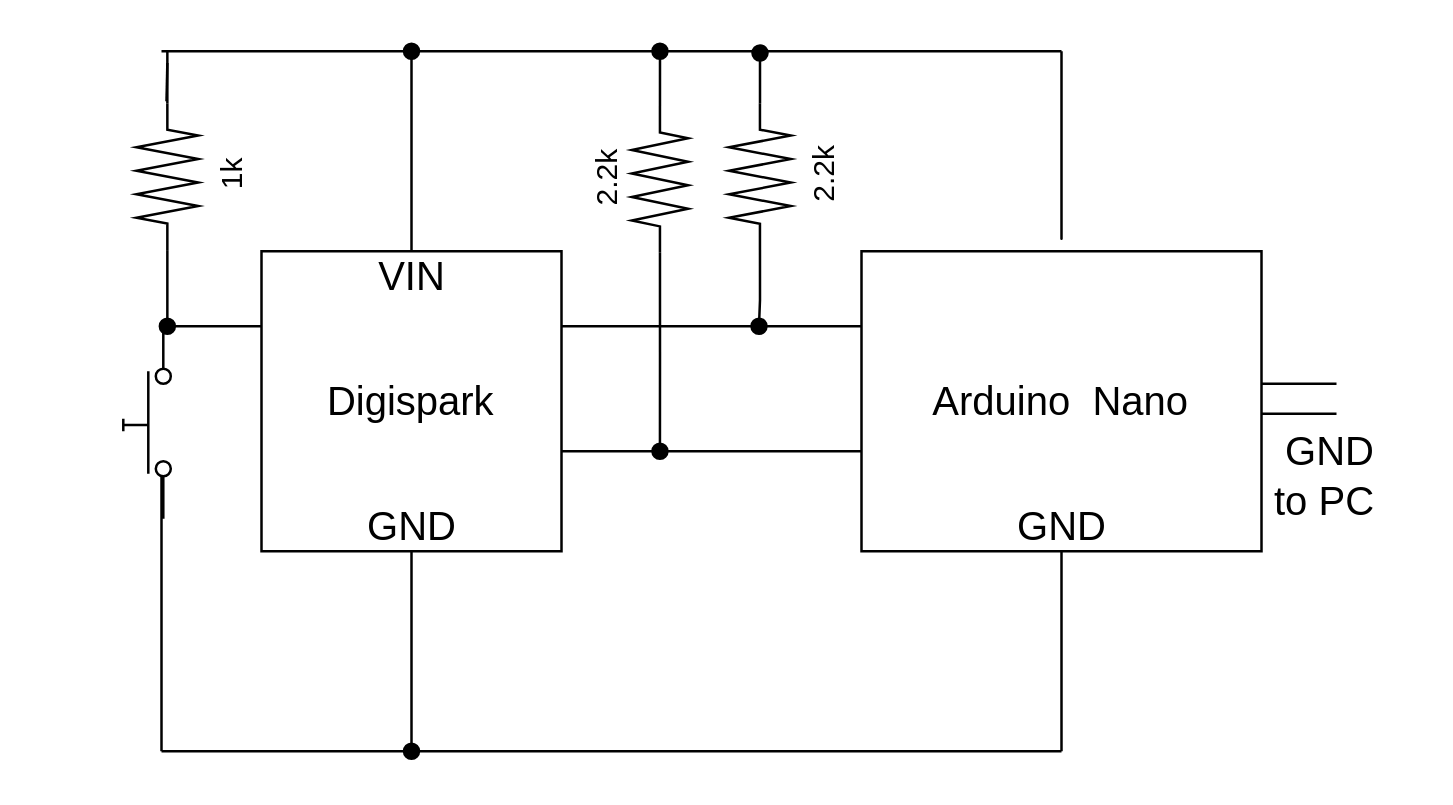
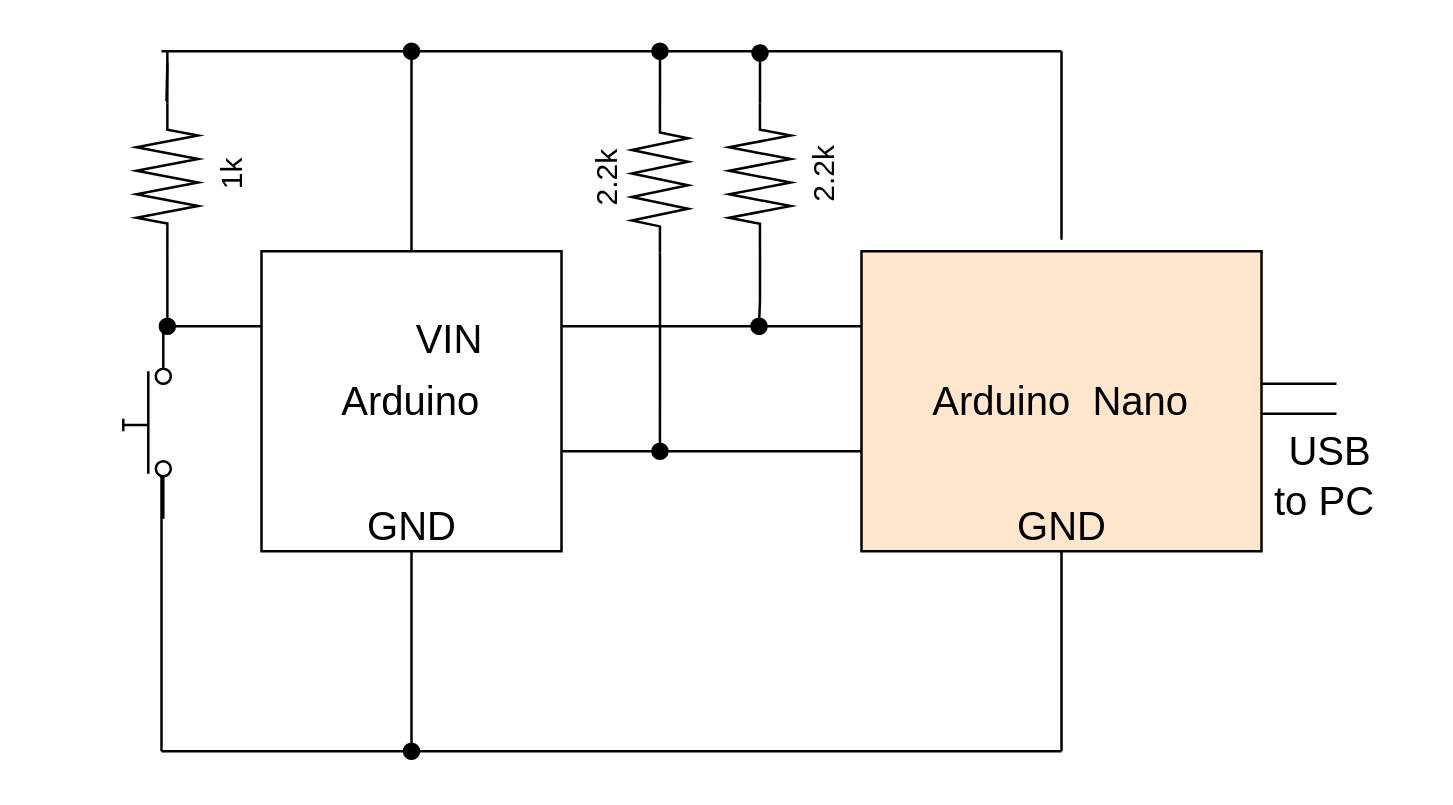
  <mxCell id="0" />
  <mxCell id="1" parent="0" />
- <mxCell id="2" value="&lt;font style=&quot;font-size: 16px&quot;&gt;Digispark&lt;/font&gt;" style="whiteSpace=wrap;html=1;aspect=fixed;" vertex="1" parent="1"><mxGeometry x="104" y="100" width="120" height="120" as="geometry" /></mxCell>
- <mxCell id="3" value="Arduino &amp;nbsp;Nano" style="rounded=0;whiteSpace=wrap;html=1;fontSize=16;" vertex="1" parent="1"><mxGeometry x="344" y="100" width="160" height="120" as="geometry" /></mxCell>
+ <mxCell id="2" value="&lt;font style=&quot;font-size: 16px&quot;&gt;Arduino&lt;/font&gt;" style="whiteSpace=wrap;html=1;aspect=fixed;" vertex="1" parent="1"><mxGeometry x="104" y="100" width="120" height="120" as="geometry" /></mxCell>
+ <mxCell id="3" value="Arduino &amp;nbsp;Nano" style="rounded=0;whiteSpace=wrap;html=1;fontSize=16;fillColor=#ffe6cc;" vertex="1" parent="1"><mxGeometry x="344" y="100" width="160" height="120" as="geometry" /></mxCell>
  <mxCell id="4" value="" style="endArrow=none;html=1;rounded=0;exitX=1;exitY=0.25;exitDx=0;exitDy=0;entryX=0;entryY=0.25;entryDx=0;entryDy=0;" edge="1" parent="1"><mxGeometry width="50" height="50" relative="1" as="geometry"><mxPoint x="224" y="130" as="sourcePoint" /><mxPoint x="344" y="130" as="targetPoint" /><Array as="points" /></mxGeometry></mxCell>
  <mxCell id="5" value="" style="endArrow=none;html=1;rounded=0;exitX=1;exitY=0.25;exitDx=0;exitDy=0;entryX=0;entryY=0.25;entryDx=0;entryDy=0;" edge="1" parent="1"><mxGeometry width="50" height="50" relative="1" as="geometry"><mxPoint x="224" y="180" as="sourcePoint" /><mxPoint x="344" y="180" as="targetPoint" /><Array as="points"><mxPoint x="274" y="180" /></Array></mxGeometry></mxCell>
  <mxCell id="6" style="edgeStyle=orthogonalEdgeStyle;rounded=0;orthogonalLoop=1;jettySize=auto;html=1;startArrow=none;startFill=0;endArrow=oval;endFill=1;" edge="1" parent="1" source="8"><mxGeometry relative="1" as="geometry"><mxPoint x="263.375" y="180" as="targetPoint" /></mxGeometry></mxCell>
  <mxCell id="7" style="edgeStyle=orthogonalEdgeStyle;rounded=0;orthogonalLoop=1;jettySize=auto;html=1;startArrow=none;startFill=0;endArrow=oval;endFill=1;" edge="1" parent="1" source="8"><mxGeometry relative="1" as="geometry"><mxPoint x="263.375" y="20" as="targetPoint" /></mxGeometry></mxCell>
  <mxCell id="8" value="2.2k" style="pointerEvents=1;verticalLabelPosition=top;shadow=0;dashed=0;align=center;html=1;verticalAlign=bottom;shape=mxgraph.electrical.resistors.resistor_2;rotation=-90;labelPosition=center;" vertex="1" parent="1"><mxGeometry x="234" y="60" width="58.75" height="22.5" as="geometry" /></mxCell>
  <mxCell id="9" style="edgeStyle=orthogonalEdgeStyle;rounded=0;orthogonalLoop=1;jettySize=auto;html=1;startArrow=none;startFill=0;endArrow=oval;endFill=1;" edge="1" parent="1" source="11"><mxGeometry relative="1" as="geometry"><mxPoint x="303" y="130" as="targetPoint" /></mxGeometry></mxCell>
  <mxCell id="10" style="edgeStyle=orthogonalEdgeStyle;rounded=0;orthogonalLoop=1;jettySize=auto;html=1;startArrow=none;startFill=0;endArrow=oval;endFill=1;" edge="1" parent="1" source="11"><mxGeometry relative="1" as="geometry"><mxPoint x="303.375" y="20" as="targetPoint" /></mxGeometry></mxCell>
  <mxCell id="11" value="2.2k" style="pointerEvents=1;verticalLabelPosition=bottom;shadow=0;dashed=0;align=center;html=1;verticalAlign=top;shape=mxgraph.electrical.resistors.resistor_2;rotation=-90;labelPosition=center;" vertex="1" parent="1"><mxGeometry x="274" y="57.81" width="58.75" height="24.69" as="geometry" /></mxCell>
  <mxCell id="12" value="" style="pointerEvents=1;verticalLabelPosition=bottom;shadow=0;dashed=0;align=center;html=1;verticalAlign=top;shape=mxgraph.electrical.electro-mechanical.push_switch_no;rotation=-90;" vertex="1" parent="1"><mxGeometry x="20.72" y="160" width="75" height="19" as="geometry" /></mxCell>
  <mxCell id="13" style="edgeStyle=orthogonalEdgeStyle;rounded=0;orthogonalLoop=1;jettySize=auto;html=1;startArrow=none;startFill=0;endArrow=oval;endFill=1;exitX=0;exitY=0.5;exitDx=0;exitDy=0;exitPerimeter=0;" edge="1" parent="1" source="24"><mxGeometry relative="1" as="geometry"><mxPoint x="66.345" y="130" as="targetPoint" /><mxPoint x="66.315" y="101.72" as="sourcePoint" /></mxGeometry></mxCell>
  <mxCell id="14" style="rounded=0;orthogonalLoop=1;jettySize=auto;html=1;startArrow=none;startFill=0;endArrow=none;endFill=0;" edge="1" parent="1"><mxGeometry relative="1" as="geometry"><mxPoint x="424" y="20" as="targetPoint" /><mxPoint x="64" y="20" as="sourcePoint" /></mxGeometry></mxCell>
  <mxCell id="15" style="edgeStyle=none;rounded=0;orthogonalLoop=1;jettySize=auto;html=1;startArrow=none;startFill=0;endArrow=none;endFill=0;targetPerimeterSpacing=1;entryX=1;entryY=0.5;entryDx=0;entryDy=0;entryPerimeter=0;" edge="1" parent="1"><mxGeometry relative="1" as="geometry"><mxPoint x="66.345" y="24.69" as="targetPoint" /><mxPoint x="66" y="40" as="sourcePoint" /></mxGeometry></mxCell>
  <mxCell id="16" value="" style="endArrow=none;html=1;" edge="1" parent="1"><mxGeometry width="50" height="50" relative="1" as="geometry"><mxPoint x="64" y="130" as="sourcePoint" /><mxPoint x="104" y="130" as="targetPoint" /></mxGeometry></mxCell>
  <mxCell id="17" value="" style="endArrow=none;html=1;entryX=0.5;entryY=1;entryDx=0;entryDy=0;targetPerimeterSpacing=1;startArrow=none;startFill=1;" edge="1" parent="1" source="27" target="2"><mxGeometry width="50" height="50" relative="1" as="geometry"><mxPoint x="164" y="300" as="sourcePoint" /><mxPoint x="334" y="150" as="targetPoint" /></mxGeometry></mxCell>
  <mxCell id="18" value="" style="endArrow=none;html=1;" edge="1" parent="1"><mxGeometry width="50" height="50" relative="1" as="geometry"><mxPoint x="424" y="300" as="sourcePoint" /><mxPoint x="424" y="220" as="targetPoint" /></mxGeometry></mxCell>
  <mxCell id="19" value="" style="endArrow=none;html=1;" edge="1" parent="1"><mxGeometry width="50" height="50" relative="1" as="geometry"><mxPoint x="424" y="20" as="sourcePoint" /><mxPoint x="424" y="20" as="targetPoint" /><Array as="points"><mxPoint x="424" y="100" /></Array></mxGeometry></mxCell>
  <mxCell id="20" value="" style="endArrow=none;html=1;entryX=0.227;entryY=0.804;entryDx=0;entryDy=0;entryPerimeter=0;" edge="1" parent="1" target="12"><mxGeometry width="50" height="50" relative="1" as="geometry"><mxPoint x="64" y="300" as="sourcePoint" /><mxPoint x="64" y="210" as="targetPoint" /><Array as="points" /></mxGeometry></mxCell>
  <mxCell id="21" value="" style="shape=link;html=1;startArrow=none;startFill=0;endArrow=oval;endFill=1;width=12;" edge="1" parent="1"><mxGeometry width="100" relative="1" as="geometry"><mxPoint x="504" y="159" as="sourcePoint" /><mxPoint x="534" y="159" as="targetPoint" /><Array as="points" /></mxGeometry></mxCell>
  <mxCell id="22" value="" style="endArrow=none;html=1;" edge="1" parent="1"><mxGeometry width="50" height="50" relative="1" as="geometry"><mxPoint x="64" y="300" as="sourcePoint" /><mxPoint x="424" y="300" as="targetPoint" /></mxGeometry></mxCell>
  <mxCell id="23" style="edgeStyle=none;rounded=0;orthogonalLoop=1;jettySize=auto;html=1;startArrow=none;startFill=0;endArrow=none;endFill=0;targetPerimeterSpacing=1;" edge="1" parent="1" source="24"><mxGeometry relative="1" as="geometry"><mxPoint x="66.345" y="20" as="targetPoint" /></mxGeometry></mxCell>
  <mxCell id="24" value="1k" style="pointerEvents=1;verticalLabelPosition=bottom;shadow=0;dashed=0;align=center;html=1;verticalAlign=top;shape=mxgraph.electrical.resistors.resistor_2;rotation=-90;" vertex="1" parent="1"><mxGeometry x="36.97" y="57.81" width="58.75" height="24.69" as="geometry" /></mxCell>
  <mxCell id="25" value="" style="endArrow=oval;html=1;fontSize=16;exitX=0.5;exitY=0;exitDx=0;exitDy=0;endFill=1;" edge="1" parent="1" source="2"><mxGeometry width="50" height="50" relative="1" as="geometry"><mxPoint x="284" y="180" as="sourcePoint" /><mxPoint x="164" y="20" as="targetPoint" /></mxGeometry></mxCell>
- <mxCell id="26" value="VIN" style="text;html=1;resizable=0;autosize=1;align=center;verticalAlign=middle;points=[];fillColor=none;strokeColor=none;rounded=0;fontSize=16;" vertex="1" parent="1"><mxGeometry x="144" y="100" width="40" height="20" as="geometry" /></mxCell>
+ <mxCell id="26" value="VIN" style="text;html=1;resizable=0;autosize=1;align=center;verticalAlign=middle;points=[];fillColor=none;strokeColor=none;rounded=0;fontSize=16;" vertex="1" parent="1"><mxGeometry x="159" y="125" width="40" height="20" as="geometry" /></mxCell>
  <mxCell id="27" value="GND" style="text;html=1;resizable=0;autosize=1;align=center;verticalAlign=middle;points=[];fillColor=none;strokeColor=none;rounded=0;fontSize=16;" vertex="1" parent="1"><mxGeometry x="139" y="200" width="50" height="20" as="geometry" /></mxCell>
  <mxCell id="28" value="" style="endArrow=none;html=1;entryX=0.5;entryY=1;entryDx=0;entryDy=0;startArrow=oval;startFill=1;" edge="1" parent="1" target="27"><mxGeometry width="50" height="50" relative="1" as="geometry"><mxPoint x="164" y="300" as="sourcePoint" /><mxPoint x="164" y="220" as="targetPoint" /></mxGeometry></mxCell>
  <mxCell id="29" value="GND" style="text;html=1;resizable=0;autosize=1;align=center;verticalAlign=middle;points=[];fillColor=none;strokeColor=none;rounded=0;fontSize=16;" vertex="1" parent="1"><mxGeometry x="399" y="200" width="50" height="20" as="geometry" /></mxCell>
- <mxCell id="30" value="&amp;nbsp;GND&lt;br&gt;to PC" style="text;html=1;resizable=0;autosize=1;align=center;verticalAlign=middle;points=[];fillColor=none;strokeColor=none;rounded=0;fontSize=16;" vertex="1" parent="1"><mxGeometry x="499" y="170" width="60" height="40" as="geometry" /></mxCell>
+ <mxCell id="30" value="&amp;nbsp;USB&lt;br&gt;to PC" style="text;html=1;resizable=0;autosize=1;align=center;verticalAlign=middle;points=[];fillColor=none;strokeColor=none;rounded=0;fontSize=16;" vertex="1" parent="1"><mxGeometry x="499" y="170" width="60" height="40" as="geometry" /></mxCell>
